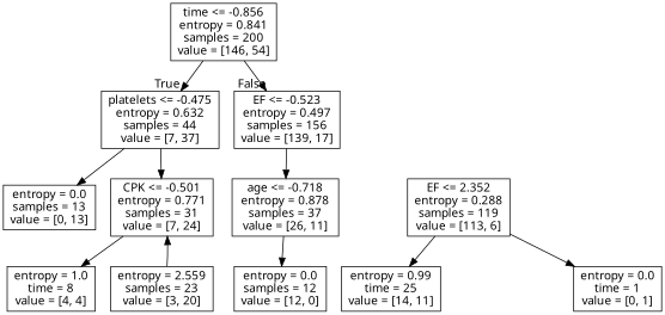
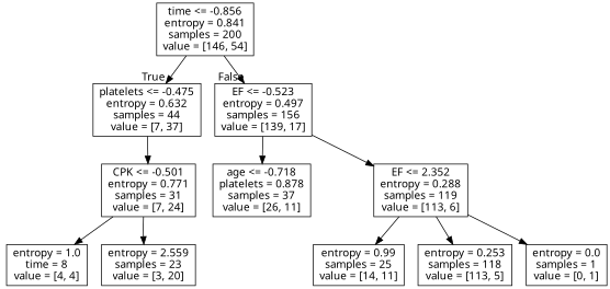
  digraph {
    fontname="Noto Sans"
    node [fontname="Noto Sans" shape=box]
    edge [fontname="Noto Sans"]
    n1 [label="time <= -0.856\nentropy = 0.841\nsamples = 200\nvalue = [146, 54]"]
    n2 [label="platelets <= -0.475\nentropy = 0.632\nsamples = 44\nvalue = [7, 37]"]
    n3 [label="EF <= -0.523\nentropy = 0.497\nsamples = 156\nvalue = [139, 17]"]
-   n4 [label="entropy = 0.0\nsamples = 13\nvalue = [0, 13]"]
    n5 [label="CPK <= -0.501\nentropy = 0.771\nsamples = 31\nvalue = [7, 24]"]
-   n6 [label="age <= -0.718\nentropy = 0.878\nsamples = 37\nvalue = [26, 11]"]
+   n6 [label="age <= -0.718\nplatelets = 0.878\nsamples = 37\nvalue = [26, 11]"]
    n7 [label="EF <= 2.352\nentropy = 0.288\nsamples = 119\nvalue = [113, 6]"]
    n8 [label="entropy = 1.0\ntime = 8\nvalue = [4, 4]"]
    n9 [label="entropy = 2.559\nsamples = 23\nvalue = [3, 20]"]
-   n10 [label="entropy = 0.0\nsamples = 12\nvalue = [12, 0]"]
-   n11 [label="entropy = 0.99\ntime = 25\nvalue = [14, 11]"]
-   n13 [label="entropy = 0.0\ntime = 1\nvalue = [0, 1]"]
+   n11 [label="entropy = 0.99\nsamples = 25\nvalue = [14, 11]"]
+   n12 [label="entropy = 0.253\nsamples = 118\nvalue = [113, 5]"]
+   n13 [label="entropy = 0.0\nsamples = 1\nvalue = [0, 1]"]
    n1 -> n2 [headlabel=True labelangle=45 labeldistance=2.5]
    n1 -> n3 [headlabel=False labelangle=-45 labeldistance=2.5]
-   n2 -> n4
    n2 -> n5
    n3 -> n6
+   n3 -> n7
    n5 -> n8
-   n9 -> n5
-   n6 -> n10
+   n5 -> n9
    n7 -> n11
+   n7 -> n12
    n7 -> n13
  }
